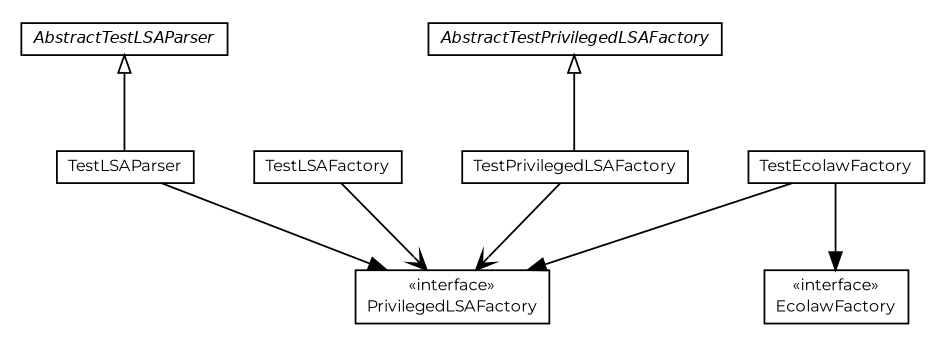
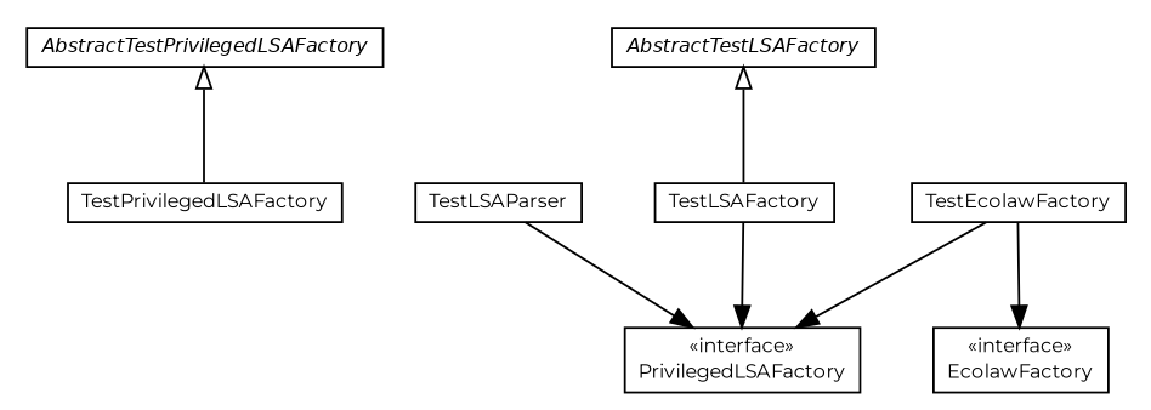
  digraph {
    fontname=Montserrat
    node [fontcolor=black fontname=Montserrat fontsize=9.0 shape=plaintext]
    edge [color=black fontcolor=black fontname=Montserrat fontsize=10.0 headport=p labelfontname=Helvetica labelfontsize=10 tailport=p]
    n1 [label=<<table border="0" cellborder="1" cellspacing="0" cellpadding="2" port="p" href="./TestPrivilegedLSAFactory.html"> 		<tr><td><table border="0" cellspacing="0" cellpadding="1"> 			<tr><td> TestPrivilegedLSAFactory </td></tr> 		</table></td></tr> 		</table>>]
    n2 [label=<<table border="0" cellborder="1" cellspacing="0" cellpadding="2" port="p" href="http://java.sun.com/j2se/1.4.2/docs/api/it/apice/sapere/api/PrivilegedLSAFactory.html"> 		<tr><td><table border="0" cellspacing="0" cellpadding="1"> 			<tr><td> &laquo;interface&raquo; </td></tr> 			<tr><td> PrivilegedLSAFactory </td></tr> 		</table></td></tr> 		</table>>]
    n3 [label=<<table border="0" cellborder="1" cellspacing="0" cellpadding="2" port="p" href="./TestLSAParser.html"> 		<tr><td><table border="0" cellspacing="0" cellpadding="1"> 			<tr><td> TestLSAParser </td></tr> 		</table></td></tr> 		</table>>]
    n4 [label=<<table border="0" cellborder="1" cellspacing="0" cellpadding="2" port="p" href="./TestLSAFactory.html"> 		<tr><td><table border="0" cellspacing="0" cellpadding="1"> 			<tr><td> TestLSAFactory </td></tr> 		</table></td></tr> 		</table>>]
    n5 [label=<<table border="0" cellborder="1" cellspacing="0" cellpadding="2" port="p" href="./TestEcolawFactory.html"> 		<tr><td><table border="0" cellspacing="0" cellpadding="1"> 			<tr><td> TestEcolawFactory </td></tr> 		</table></td></tr> 		</table>>]
    n6 [label=<<table border="0" cellborder="1" cellspacing="0" cellpadding="2" port="p" href="http://java.sun.com/j2se/1.4.2/docs/api/it/apice/sapere/api/EcolawFactory.html"> 		<tr><td><table border="0" cellspacing="0" cellpadding="1"> 			<tr><td> &laquo;interface&raquo; </td></tr> 			<tr><td> EcolawFactory </td></tr> 		</table></td></tr> 		</table>>]
    n7 [label=<<table border="0" cellborder="1" cellspacing="0" cellpadding="2" port="p" href="http://java.sun.com/j2se/1.4.2/docs/api/it/apice/sapere/api/AbstractTestPrivilegedLSAFactory.html"> 		<tr><td><table border="0" cellspacing="0" cellpadding="1"> 			<tr><td><font face="Helvetica-Oblique"> AbstractTestPrivilegedLSAFactory </font></td></tr> 		</table></td></tr> 		</table>>]
-   n8 [label=<<table border="0" cellborder="1" cellspacing="0" cellpadding="2" port="p" href="http://java.sun.com/j2se/1.4.2/docs/api/it/apice/sapere/api/AbstractTestLSAParser.html"> 		<tr><td><table border="0" cellspacing="0" cellpadding="1"> 			<tr><td><font face="Helvetica-Oblique"> AbstractTestLSAParser </font></td></tr> 		</table></td></tr> 		</table>>]
-   n1 -> n2 [arrowhead=open]
+   n9 [label=<<table border="0" cellborder="1" cellspacing="0" cellpadding="2" port="p" href="http://java.sun.com/j2se/1.4.2/docs/api/it/apice/sapere/api/AbstractTestLSAFactory.html"> 		<tr><td><table border="0" cellspacing="0" cellpadding="1"> 			<tr><td><font face="Helvetica-Oblique"> AbstractTestLSAFactory </font></td></tr> 		</table></td></tr> 		</table>>]
    n3 -> n2 [arrowhead=normal]
-   n4 -> n2 [arrowhead=open]
+   n4 -> n2 [arrowhead=normal]
    n5 -> n2 [arrowhead=normal]
    n5 -> n6 [arrowhead=normal]
    n7 -> n1 [arrowtail=empty dir=back fontsize=10 color="" fontcolor=""]
-   n8 -> n3 [arrowtail=empty dir=back fontsize=10 color="" fontcolor=""]
+   n9 -> n4 [arrowtail=empty dir=back fontsize=10 color="" fontcolor=""]
  }
